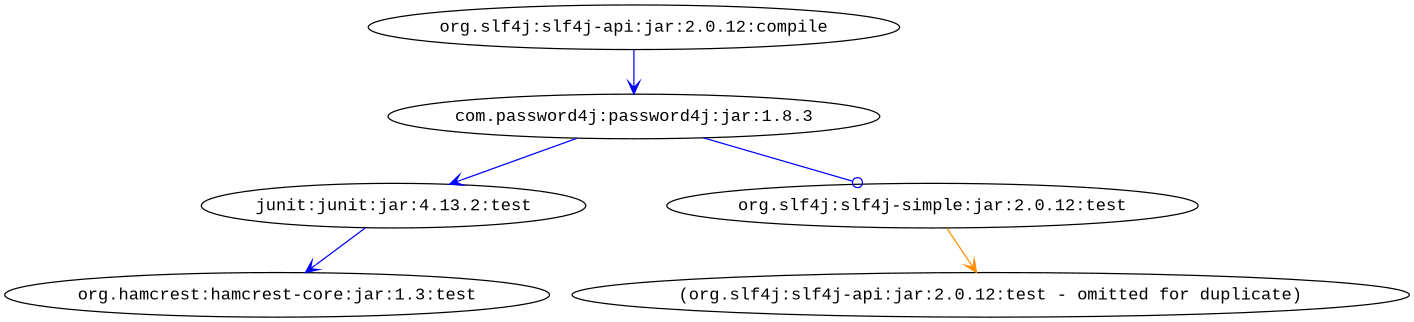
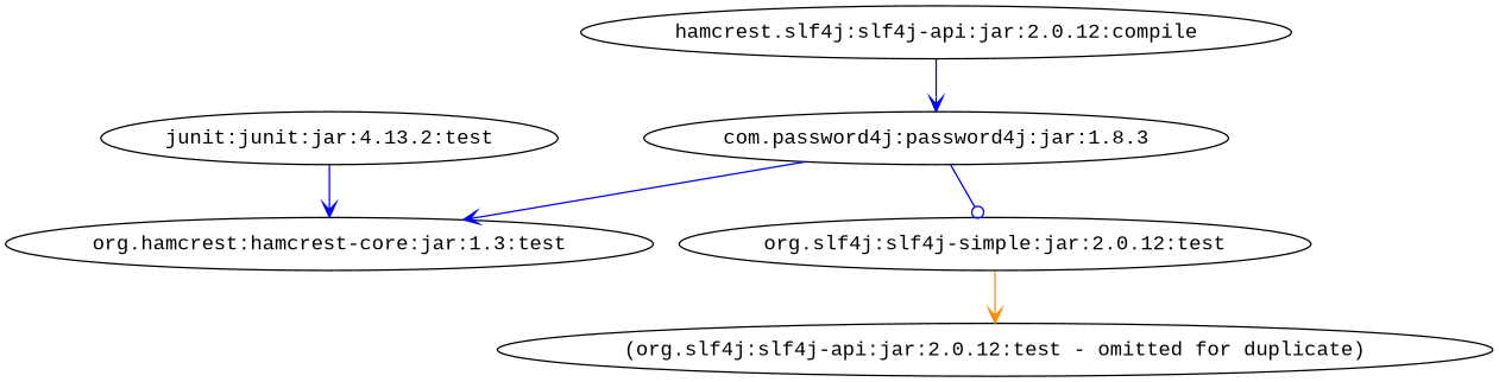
  digraph {
    fontname="Liberation Mono"
    node [fontname="Liberation Mono"]
    edge [arrowhead=vee color=blue fontname="Liberation Mono"]
    "com.password4j:password4j:jar:1.8.3"
    "junit:junit:jar:4.13.2:test"
    "org.slf4j:slf4j-simple:jar:2.0.12:test"
-   "org.slf4j:slf4j-api:jar:2.0.12:compile"
+   "org.slf4j:slf4j-api:jar:2.0.12:compile" [label="hamcrest.slf4j:slf4j-api:jar:2.0.12:compile"]
    "org.hamcrest:hamcrest-core:jar:1.3:test"
    "(org.slf4j:slf4j-api:jar:2.0.12:test - omitted for duplicate)"
-   "com.password4j:password4j:jar:1.8.3" -> "junit:junit:jar:4.13.2:test"
+   "com.password4j:password4j:jar:1.8.3" -> "org.hamcrest:hamcrest-core:jar:1.3:test"
    "com.password4j:password4j:jar:1.8.3" -> "org.slf4j:slf4j-simple:jar:2.0.12:test" [arrowhead=odot]
    "junit:junit:jar:4.13.2:test" -> "org.hamcrest:hamcrest-core:jar:1.3:test"
    "org.slf4j:slf4j-simple:jar:2.0.12:test" -> "(org.slf4j:slf4j-api:jar:2.0.12:test - omitted for duplicate)" [color=darkorange]
    "org.slf4j:slf4j-api:jar:2.0.12:compile" -> "com.password4j:password4j:jar:1.8.3"
  }
